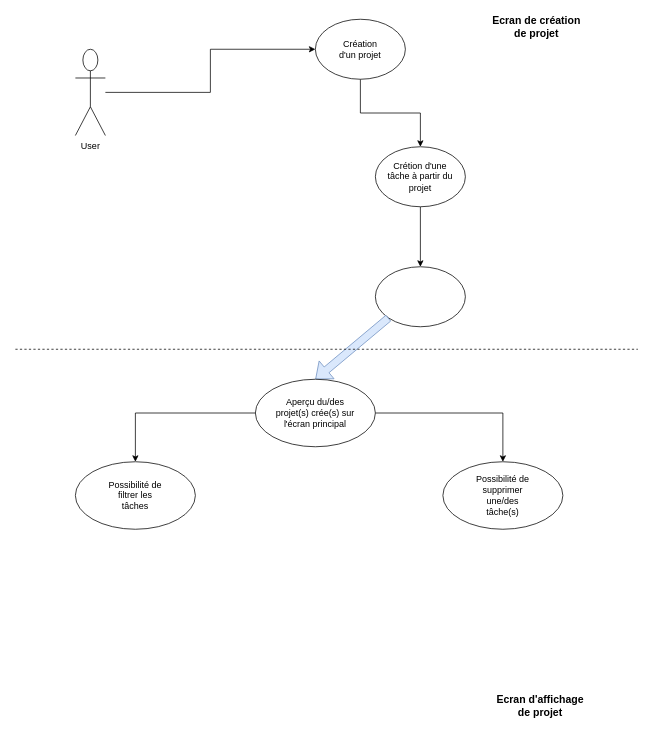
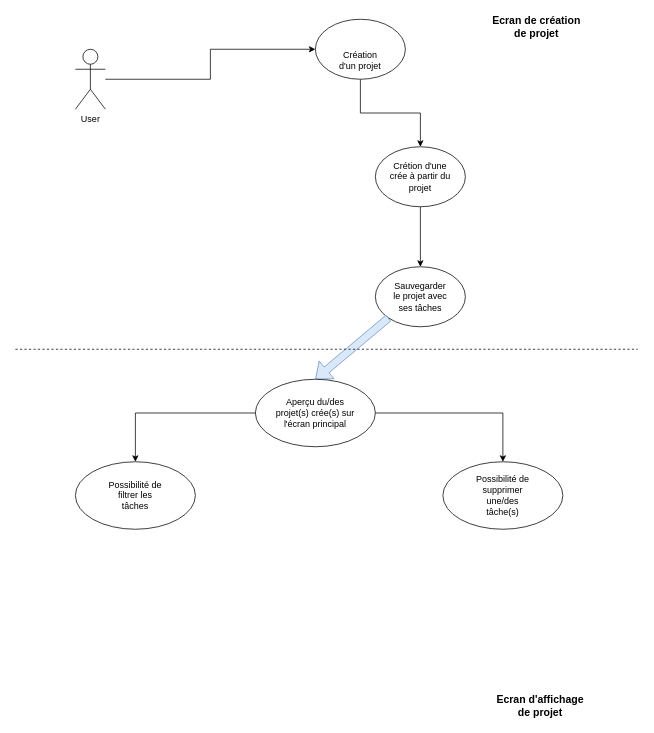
  <mxCell id="0" />
  <mxCell id="1" parent="0" />
  <mxCell id="2" style="edgeStyle=orthogonalEdgeStyle;rounded=0;orthogonalLoop=1;jettySize=auto;html=1;entryX=0;entryY=0.5;entryDx=0;entryDy=0;" edge="1" parent="1" source="3" target="5"><mxGeometry relative="1" as="geometry"><mxPoint x="500" y="65" as="targetPoint" /></mxGeometry></mxCell>
- <mxCell id="3" value="User&lt;br&gt;" style="shape=umlActor;verticalLabelPosition=bottom;verticalAlign=top;html=1;outlineConnect=0;" vertex="1" parent="1"><mxGeometry x="100" y="65" width="40" height="115" as="geometry" /></mxCell>
+ <mxCell id="3" value="User&lt;br&gt;" style="shape=umlActor;verticalLabelPosition=bottom;verticalAlign=top;html=1;outlineConnect=0;" vertex="1" parent="1"><mxGeometry x="100" y="65" width="40" height="80" as="geometry" /></mxCell>
  <mxCell id="4" value="" style="edgeStyle=orthogonalEdgeStyle;rounded=0;orthogonalLoop=1;jettySize=auto;html=1;" edge="1" parent="1" source="5" target="8"><mxGeometry relative="1" as="geometry" /></mxCell>
  <mxCell id="5" value="" style="ellipse;whiteSpace=wrap;html=1;" vertex="1" parent="1"><mxGeometry x="420" y="25" width="120" height="80" as="geometry" /></mxCell>
- <mxCell id="6" value="Création d'un projet&lt;br&gt;" style="text;html=1;strokeColor=none;fillColor=none;align=center;verticalAlign=middle;whiteSpace=wrap;rounded=0;" vertex="1" parent="1"><mxGeometry x="450" y="50" width="60" height="30" as="geometry" /></mxCell>
+ <mxCell id="6" value="Création d'un projet&lt;br&gt;" style="text;html=1;strokeColor=none;fillColor=none;align=center;verticalAlign=middle;whiteSpace=wrap;rounded=0;" vertex="1" parent="1"><mxGeometry x="450" y="65" width="60" height="30" as="geometry" /></mxCell>
  <mxCell id="7" value="" style="edgeStyle=orthogonalEdgeStyle;rounded=0;orthogonalLoop=1;jettySize=auto;html=1;" edge="1" parent="1" source="8" target="10"><mxGeometry relative="1" as="geometry" /></mxCell>
  <mxCell id="8" value="" style="ellipse;whiteSpace=wrap;html=1;" vertex="1" parent="1"><mxGeometry x="500" y="195" width="120" height="80" as="geometry" /></mxCell>
- <mxCell id="9" value="Crétion d'une tâche à partir du projet&lt;br&gt;" style="text;html=1;strokeColor=none;fillColor=none;align=center;verticalAlign=middle;whiteSpace=wrap;rounded=0;" vertex="1" parent="1"><mxGeometry x="515" y="220" width="90" height="30" as="geometry" /></mxCell>
+ <mxCell id="9" value="Crétion d'une crée à partir du projet&lt;br&gt;" style="text;html=1;strokeColor=none;fillColor=none;align=center;verticalAlign=middle;whiteSpace=wrap;rounded=0;" vertex="1" parent="1"><mxGeometry x="515" y="220" width="90" height="30" as="geometry" /></mxCell>
  <mxCell id="10" value="" style="ellipse;whiteSpace=wrap;html=1;" vertex="1" parent="1"><mxGeometry x="500" y="355" width="120" height="80" as="geometry" /></mxCell>
+ <mxCell id="11" value="Sauvegarder le projet avec ses tâches" style="text;html=1;strokeColor=none;fillColor=none;align=center;verticalAlign=middle;whiteSpace=wrap;rounded=0;" vertex="1" parent="1"><mxGeometry x="520" y="380" width="80" height="30" as="geometry" /></mxCell>
  <mxCell id="12" value="" style="shape=flexArrow;endArrow=classic;html=1;rounded=0;exitX=0;exitY=1;exitDx=0;exitDy=0;fillColor=#dae8fc;strokeColor=#6c8ebf;" edge="1" parent="1" source="10"><mxGeometry width="50" height="50" relative="1" as="geometry"><mxPoint x="440" y="515" as="sourcePoint" /><mxPoint x="420" y="505" as="targetPoint" /></mxGeometry></mxCell>
  <mxCell id="13" value="" style="edgeStyle=orthogonalEdgeStyle;rounded=0;orthogonalLoop=1;jettySize=auto;html=1;" edge="1" parent="1" source="15" target="17"><mxGeometry relative="1" as="geometry" /></mxCell>
  <mxCell id="14" value="" style="edgeStyle=orthogonalEdgeStyle;rounded=0;orthogonalLoop=1;jettySize=auto;html=1;" edge="1" parent="1" source="15" target="19"><mxGeometry relative="1" as="geometry" /></mxCell>
  <mxCell id="15" value="" style="ellipse;whiteSpace=wrap;html=1;" vertex="1" parent="1"><mxGeometry x="340" y="505" width="160" height="90" as="geometry" /></mxCell>
  <mxCell id="16" value="Aperçu du/des projet(s) crée(s) sur l'écran principal" style="text;html=1;strokeColor=none;fillColor=none;align=center;verticalAlign=middle;whiteSpace=wrap;rounded=0;" vertex="1" parent="1"><mxGeometry x="365" y="525" width="110" height="50" as="geometry" /></mxCell>
  <mxCell id="17" value="" style="ellipse;whiteSpace=wrap;html=1;" vertex="1" parent="1"><mxGeometry x="590" y="615" width="160" height="90" as="geometry" /></mxCell>
  <mxCell id="18" value="Possibilité de supprimer une/des tâche(s)" style="text;html=1;strokeColor=none;fillColor=none;align=center;verticalAlign=middle;whiteSpace=wrap;rounded=0;" vertex="1" parent="1"><mxGeometry x="630" y="645" width="80" height="30" as="geometry" /></mxCell>
  <mxCell id="19" value="" style="ellipse;whiteSpace=wrap;html=1;" vertex="1" parent="1"><mxGeometry x="100" y="615" width="160" height="90" as="geometry" /></mxCell>
  <mxCell id="20" value="Possibilité de filtrer les tâches" style="text;html=1;strokeColor=none;fillColor=none;align=center;verticalAlign=middle;whiteSpace=wrap;rounded=0;" vertex="1" parent="1"><mxGeometry x="140" y="645" width="80" height="30" as="geometry" /></mxCell>
  <mxCell id="21" value="" style="endArrow=none;dashed=1;html=1;rounded=0;" edge="1" parent="1"><mxGeometry width="50" height="50" relative="1" as="geometry"><mxPoint y="465" as="sourcePoint" x="20" /><mxPoint x="850" y="465" as="targetPoint" /></mxGeometry></mxCell>
  <mxCell id="22" value="&lt;b&gt;&lt;font style=&quot;font-size: 14px;&quot;&gt;Ecran de création de projet&lt;/font&gt;&lt;/b&gt;" style="text;html=1;strokeColor=none;fillColor=none;align=center;verticalAlign=middle;whiteSpace=wrap;rounded=0;" vertex="1" parent="1"><mxGeometry x="655" y="20" width="120" height="30" as="geometry" /></mxCell>
  <mxCell id="23" value="&lt;b&gt;&lt;font style=&quot;font-size: 14px;&quot;&gt;Ecran d'affichage de projet&lt;/font&gt;&lt;/b&gt;" style="text;html=1;strokeColor=none;fillColor=none;align=center;verticalAlign=middle;whiteSpace=wrap;rounded=0;" vertex="1" parent="1"><mxGeometry x="660" y="925" width="120" height="30" as="geometry" /></mxCell>
